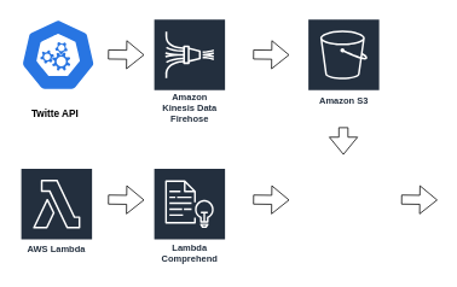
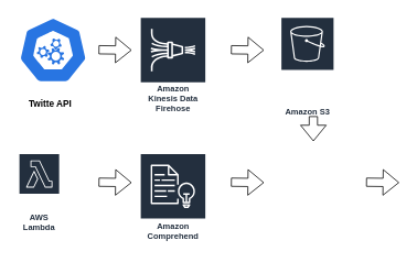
  <mxCell id="0" />
  <mxCell id="1" parent="0" />
  <mxCell id="2" value="" style="aspect=fixed;sketch=0;html=1;dashed=0;whitespace=wrap;verticalLabelPosition=bottom;verticalAlign=top;fillColor=#2875E2;strokeColor=#ffffff;points=[[0.005,0.63,0],[0.1,0.2,0],[0.9,0.2,0],[0.5,0,0],[0.995,0.63,0],[0.72,0.99,0],[0.5,1,0],[0.28,0.99,0]];shape=mxgraph.kubernetes.icon2;prIcon=api" vertex="1" parent="1"><mxGeometry x="22" y="20" width="83.33" height="80" as="geometry" /></mxCell>
  <mxCell id="3" value="" style="shape=flexArrow;endArrow=classic;html=1;rounded=0;" edge="1" parent="1"><mxGeometry width="50" height="50" relative="1" as="geometry"><mxPoint x="118.67" y="59.58" as="sourcePoint" /><mxPoint x="158.67" y="60.08" as="targetPoint" /></mxGeometry></mxCell>
- <mxCell id="4" value="Amazon S3" style="sketch=0;outlineConnect=0;fontColor=#232F3E;gradientColor=none;strokeColor=#ffffff;fillColor=#232F3E;dashed=0;verticalLabelPosition=middle;verticalAlign=bottom;align=center;html=1;whiteSpace=wrap;fontSize=10;fontStyle=1;spacing=3;shape=mxgraph.aws4.productIcon;prIcon=mxgraph.aws4.s3;" vertex="1" parent="1"><mxGeometry x="338.67" y="20" width="80" height="100" as="geometry" /></mxCell>
+ <mxCell id="4" value="Amazon S3" style="sketch=0;outlineConnect=0;fontColor=#232F3E;gradientColor=none;strokeColor=#ffffff;fillColor=#232F3E;dashed=0;verticalLabelPosition=middle;verticalAlign=bottom;align=center;html=1;whiteSpace=wrap;fontSize=10;fontStyle=1;spacing=3;shape=mxgraph.aws4.productIcon;prIcon=mxgraph.aws4.s3;" vertex="1" parent="1"><mxGeometry x="338.67" y="20" width="65" height="125" as="geometry" /></mxCell>
  <mxCell id="5" value="" style="shape=flexArrow;endArrow=classic;html=1;rounded=0;" edge="1" parent="1"><mxGeometry width="50" height="50" relative="1" as="geometry"><mxPoint x="278.67" y="59.58" as="sourcePoint" /><mxPoint x="318.67" y="60.08" as="targetPoint" /></mxGeometry></mxCell>
  <mxCell id="6" value="" style="shape=flexArrow;endArrow=classic;html=1;rounded=0;" edge="1" parent="1"><mxGeometry width="50" height="50" relative="1" as="geometry"><mxPoint x="378.25" y="140" as="sourcePoint" /><mxPoint x="378.25" y="170.5" as="targetPoint" /></mxGeometry></mxCell>
- <mxCell id="7" value="AWS Lambda" style="sketch=0;outlineConnect=0;fontColor=#232F3E;gradientColor=none;strokeColor=#ffffff;fillColor=#232F3E;dashed=0;verticalLabelPosition=middle;verticalAlign=bottom;align=center;html=1;whiteSpace=wrap;fontSize=10;fontStyle=1;spacing=3;shape=mxgraph.aws4.productIcon;prIcon=mxgraph.aws4.lambda;" vertex="1" parent="1"><mxGeometry x="22" y="185" width="80" height="100" as="geometry" /></mxCell>
+ <mxCell id="7" value="AWS Lambda" style="sketch=0;outlineConnect=0;fontColor=#232F3E;gradientColor=none;strokeColor=#ffffff;fillColor=#232F3E;dashed=0;verticalLabelPosition=middle;verticalAlign=bottom;align=center;html=1;whiteSpace=wrap;fontSize=10;fontStyle=1;spacing=3;shape=mxgraph.aws4.productIcon;prIcon=mxgraph.aws4.lambda;" vertex="1" parent="1"><mxGeometry x="22" y="185" width="50" height="100" as="geometry" /></mxCell>
  <mxCell id="8" value="Amazon Kinesis Data Firehose" style="sketch=0;outlineConnect=0;fontColor=#232F3E;gradientColor=none;strokeColor=#ffffff;fillColor=#232F3E;dashed=0;verticalLabelPosition=middle;verticalAlign=bottom;align=center;html=1;whiteSpace=wrap;fontSize=10;fontStyle=1;spacing=3;shape=mxgraph.aws4.productIcon;prIcon=mxgraph.aws4.kinesis_data_firehose;" vertex="1" parent="1"><mxGeometry x="168.67" y="20" width="80" height="120" as="geometry" /></mxCell>
- <mxCell id="9" value="Lambda Comprehend" style="sketch=0;outlineConnect=0;fontColor=#232F3E;gradientColor=none;strokeColor=#ffffff;fillColor=#232F3E;dashed=0;verticalLabelPosition=middle;verticalAlign=bottom;align=center;html=1;whiteSpace=wrap;fontSize=10;fontStyle=1;spacing=3;shape=mxgraph.aws4.productIcon;prIcon=mxgraph.aws4.comprehend;" vertex="1" parent="1"><mxGeometry x="168.67" y="185" width="80" height="110" as="geometry" /></mxCell>
+ <mxCell id="9" value="Amazon Comprehend" style="sketch=0;outlineConnect=0;fontColor=#232F3E;gradientColor=none;strokeColor=#ffffff;fillColor=#232F3E;dashed=0;verticalLabelPosition=middle;verticalAlign=bottom;align=center;html=1;whiteSpace=wrap;fontSize=10;fontStyle=1;spacing=3;shape=mxgraph.aws4.productIcon;prIcon=mxgraph.aws4.comprehend;" vertex="1" parent="1"><mxGeometry x="168.67" y="185" width="80" height="110" as="geometry" /></mxCell>
  <mxCell id="10" value="" style="shape=flexArrow;endArrow=classic;html=1;rounded=0;" edge="1" parent="1"><mxGeometry width="50" height="50" relative="1" as="geometry"><mxPoint x="278.67" y="220" as="sourcePoint" /><mxPoint x="318.67" y="220.5" as="targetPoint" /></mxGeometry></mxCell>
  <mxCell id="11" value="" style="shape=flexArrow;endArrow=classic;html=1;rounded=0;" edge="1" parent="1"><mxGeometry width="50" height="50" relative="1" as="geometry"><mxPoint x="118.67" y="220" as="sourcePoint" /><mxPoint x="158.67" y="220.5" as="targetPoint" /></mxGeometry></mxCell>
  <mxCell id="12" value="" style="shape=flexArrow;endArrow=classic;html=1;rounded=0;" edge="1" parent="1"><mxGeometry width="50" height="50" relative="1" as="geometry"><mxPoint x="442" y="220" as="sourcePoint" /><mxPoint x="482" y="220.5" as="targetPoint" /></mxGeometry></mxCell>
  <mxCell id="13" value="&lt;b&gt;&lt;font style=&quot;font-size: 11px;&quot;&gt;Twitte API&lt;/font&gt;&lt;/b&gt;" style="text;html=1;align=center;verticalAlign=middle;resizable=0;points=[];autosize=1;strokeColor=none;fillColor=none;" vertex="1" parent="1"><mxGeometry x="20.33" y="110" width="80" height="30" as="geometry" /></mxCell>
